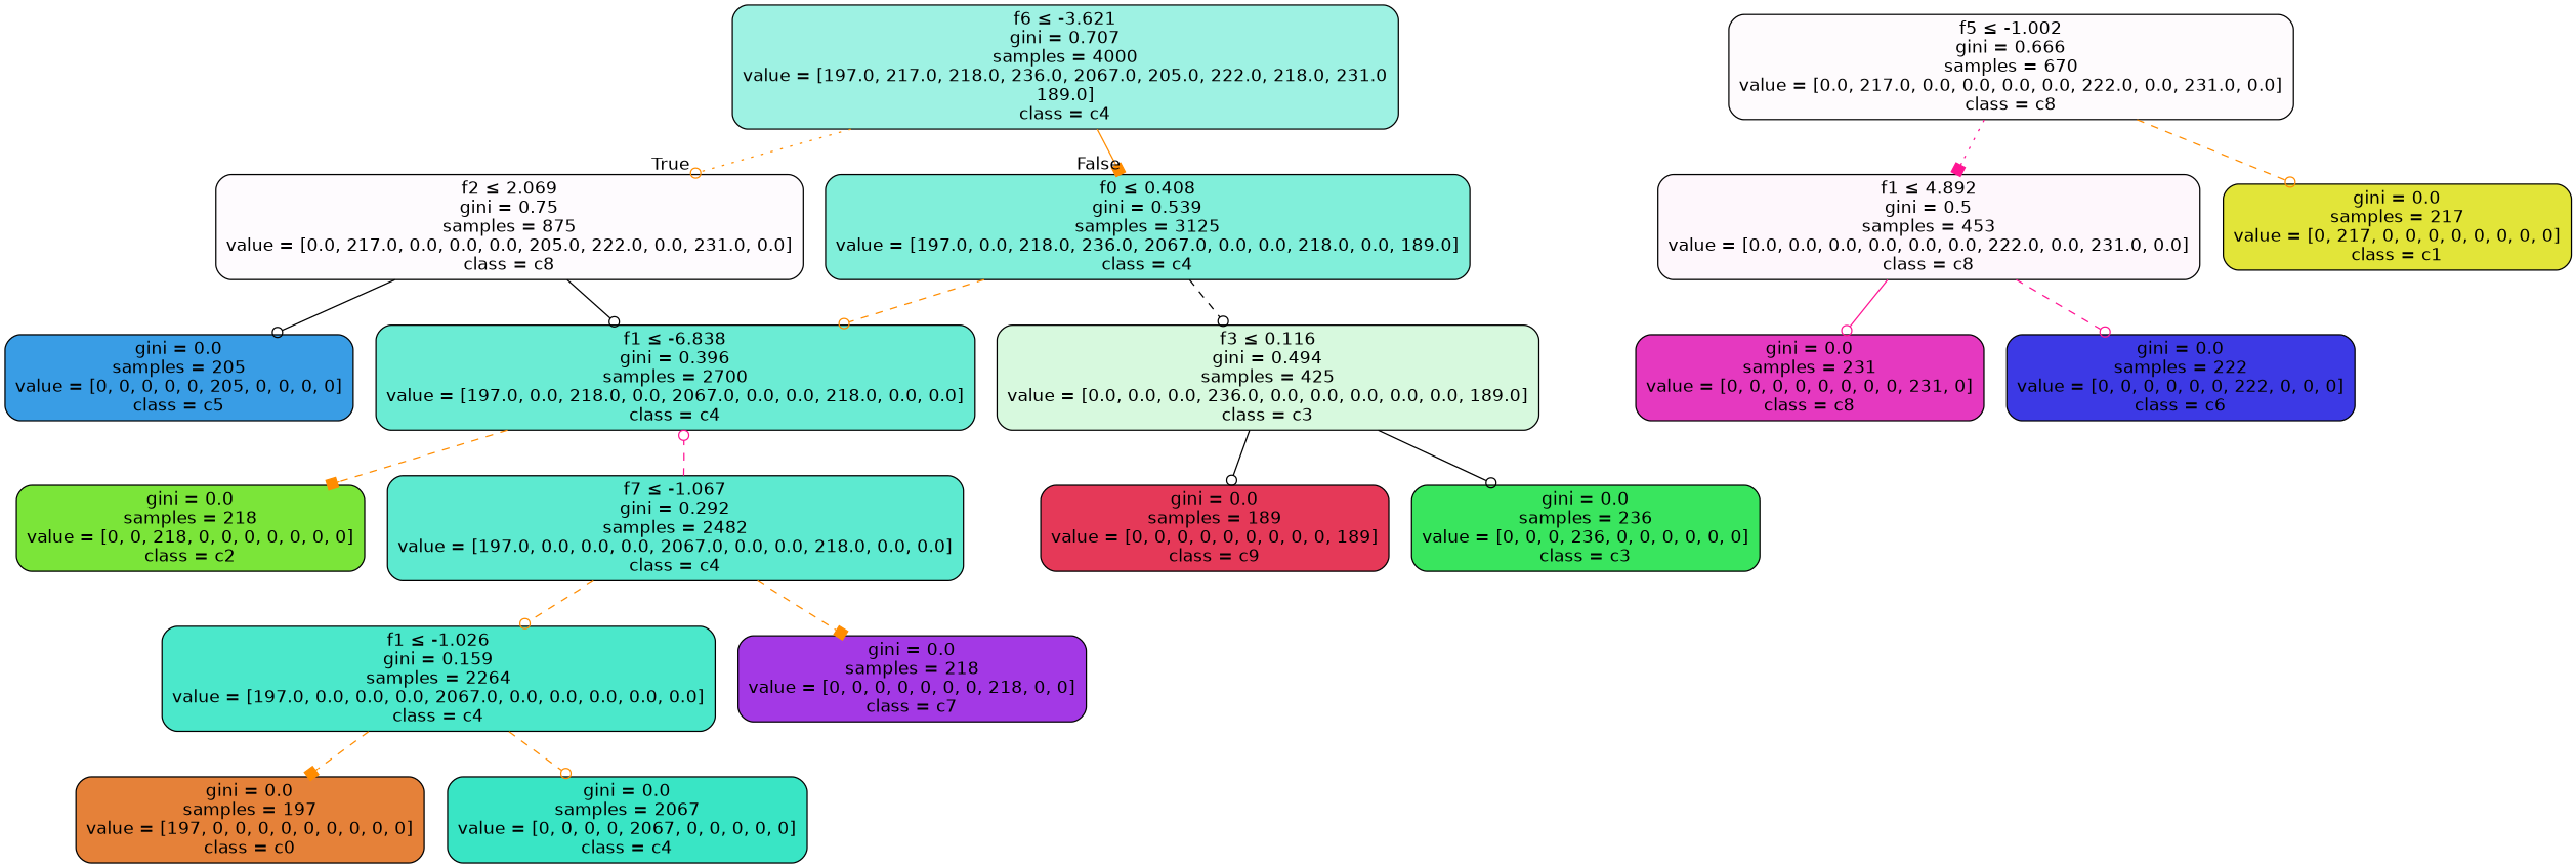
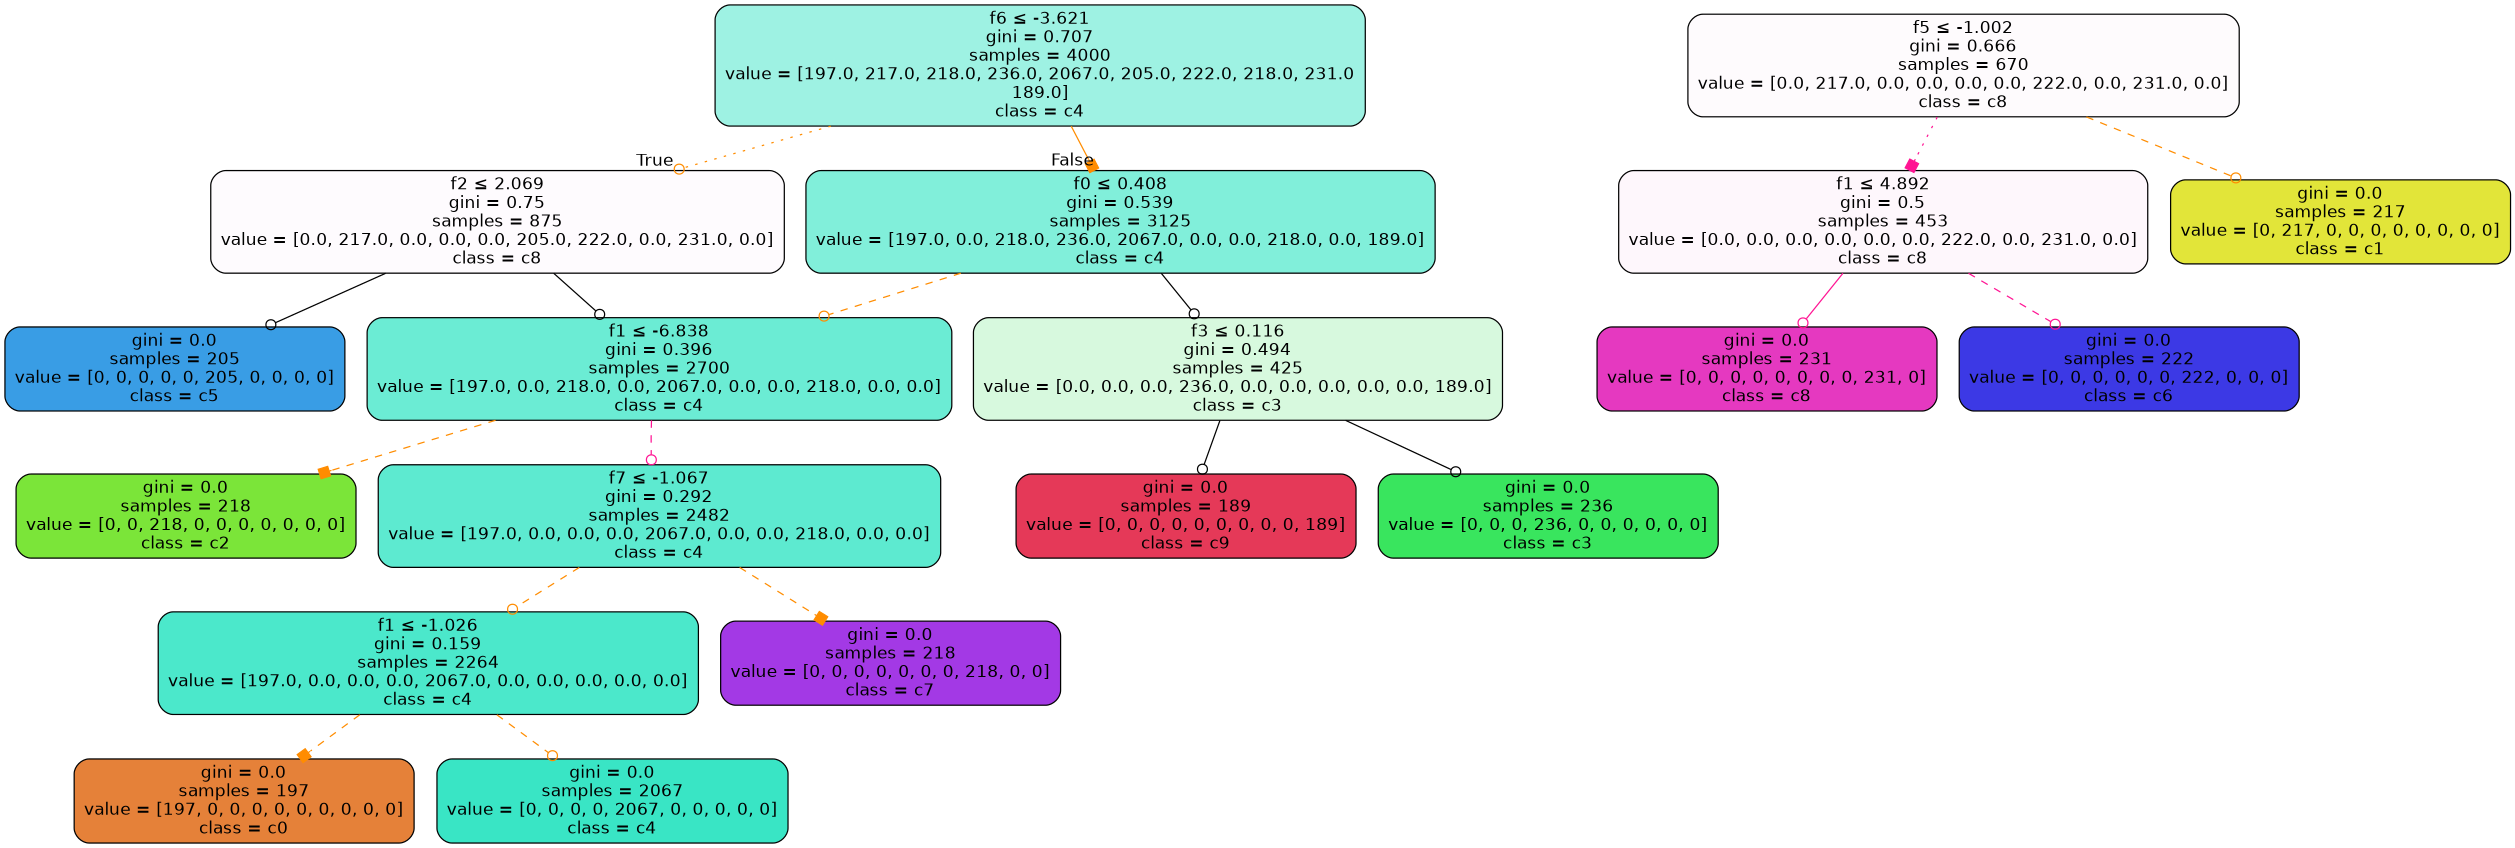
  digraph {
    node [color=black fontname=helvetica shape=box style="filled, rounded"]
    edge [arrowhead=odot color=darkorange fontname=helvetica style=dashed]
    n1 [fillcolor="#39e5c57c" label=<f6 &le; -3.621<br/>gini = 0.707<br/>samples = 4000<br/>value = [197.0, 217.0, 218.0, 236.0, 2067.0, 205.0, 222.0, 218.0, 231.0<br/>189.0]<br/>class = c4>]
    n2 [fillcolor="#e539c004" label=<f2 &le; 2.069<br/>gini = 0.75<br/>samples = 875<br/>value = [0.0, 217.0, 0.0, 0.0, 0.0, 205.0, 222.0, 0.0, 231.0, 0.0]<br/>class = c8>]
    n3 [fillcolor="#39e5c5a2" label=<f0 &le; 0.408<br/>gini = 0.539<br/>samples = 3125<br/>value = [197.0, 0.0, 218.0, 236.0, 2067.0, 0.0, 0.0, 218.0, 0.0, 189.0]<br/>class = c4>]
    n4 [fillcolor="#399de5ff" label=<gini = 0.0<br/>samples = 205<br/>value = [0, 0, 0, 0, 0, 205, 0, 0, 0, 0]<br/>class = c5>]
    n5 [fillcolor="#39e5c5be" label=<f1 &le; -6.838<br/>gini = 0.396<br/>samples = 2700<br/>value = [197.0, 0.0, 218.0, 0.0, 2067.0, 0.0, 0.0, 218.0, 0.0, 0.0]<br/>class = c4>]
    n6 [fillcolor="#39e55e33" label=<f3 &le; 0.116<br/>gini = 0.494<br/>samples = 425<br/>value = [0.0, 0.0, 0.0, 236.0, 0.0, 0.0, 0.0, 0.0, 0.0, 189.0]<br/>class = c3>]
    n7 [fillcolor="#e539c005" label=<f5 &le; -1.002<br/>gini = 0.666<br/>samples = 670<br/>value = [0.0, 217.0, 0.0, 0.0, 0.0, 0.0, 222.0, 0.0, 231.0, 0.0]<br/>class = c8>]
    n8 [fillcolor="#e539c00a" label=<f1 &le; 4.892<br/>gini = 0.5<br/>samples = 453<br/>value = [0.0, 0.0, 0.0, 0.0, 0.0, 0.0, 222.0, 0.0, 231.0, 0.0]<br/>class = c8>]
    n9 [fillcolor="#e2e539ff" label=<gini = 0.0<br/>samples = 217<br/>value = [0, 217, 0, 0, 0, 0, 0, 0, 0, 0]<br/>class = c1>]
    n10 [fillcolor="#e539c0ff" label=<gini = 0.0<br/>samples = 231<br/>value = [0, 0, 0, 0, 0, 0, 0, 0, 231, 0]<br/>class = c8>]
    n11 [fillcolor="#3c39e5ff" label=<gini = 0.0<br/>samples = 222<br/>value = [0, 0, 0, 0, 0, 0, 222, 0, 0, 0]<br/>class = c6>]
    n12 [fillcolor="#7be539ff" label=<gini = 0.0<br/>samples = 218<br/>value = [0, 0, 218, 0, 0, 0, 0, 0, 0, 0]<br/>class = c2>]
    n13 [fillcolor="#39e5c5d0" label=<f7 &le; -1.067<br/>gini = 0.292<br/>samples = 2482<br/>value = [197.0, 0.0, 0.0, 0.0, 2067.0, 0.0, 0.0, 218.0, 0.0, 0.0]<br/>class = c4>]
    n14 [fillcolor="#e53958ff" label=<gini = 0.0<br/>samples = 189<br/>value = [0, 0, 0, 0, 0, 0, 0, 0, 0, 189]<br/>class = c9>]
    n15 [fillcolor="#39e55eff" label=<gini = 0.0<br/>samples = 236<br/>value = [0, 0, 0, 236, 0, 0, 0, 0, 0, 0]<br/>class = c3>]
    n16 [fillcolor="#39e5c5e7" label=<f1 &le; -1.026<br/>gini = 0.159<br/>samples = 2264<br/>value = [197.0, 0.0, 0.0, 0.0, 2067.0, 0.0, 0.0, 0.0, 0.0, 0.0]<br/>class = c4>]
    n17 [fillcolor="#a339e5ff" label=<gini = 0.0<br/>samples = 218<br/>value = [0, 0, 0, 0, 0, 0, 0, 218, 0, 0]<br/>class = c7>]
    n18 [fillcolor="#e58139ff" label=<gini = 0.0<br/>samples = 197<br/>value = [197, 0, 0, 0, 0, 0, 0, 0, 0, 0]<br/>class = c0>]
    n19 [fillcolor="#39e5c5ff" label=<gini = 0.0<br/>samples = 2067<br/>value = [0, 0, 0, 0, 2067, 0, 0, 0, 0, 0]<br/>class = c4>]
    n1 -> n2 [headlabel=True labelangle=45 labeldistance=2.5 style=dotted]
    n1 -> n3 [arrowhead=box headlabel=False labelangle=-45 labeldistance=2.5 style=solid]
    n2 -> n4 [color=black style=solid]
    n2 -> n5 [color=black style=solid]
    n3 -> n5
-   n3 -> n6 [color=black]
+   n3 -> n6 [color=black style=solid]
    n5 -> n12 [arrowhead=box]
-   n13 -> n5 [color=deeppink]
+   n5 -> n13 [color=deeppink]
    n6 -> n14 [color=black style=solid]
    n6 -> n15 [color=black style=solid]
    n7 -> n8 [arrowhead=box color=deeppink style=dotted]
    n7 -> n9
    n8 -> n10 [color=deeppink style=solid]
    n8 -> n11 [color=deeppink]
    n13 -> n16
    n13 -> n17 [arrowhead=box]
    n16 -> n18 [arrowhead=box]
    n16 -> n19
  }
